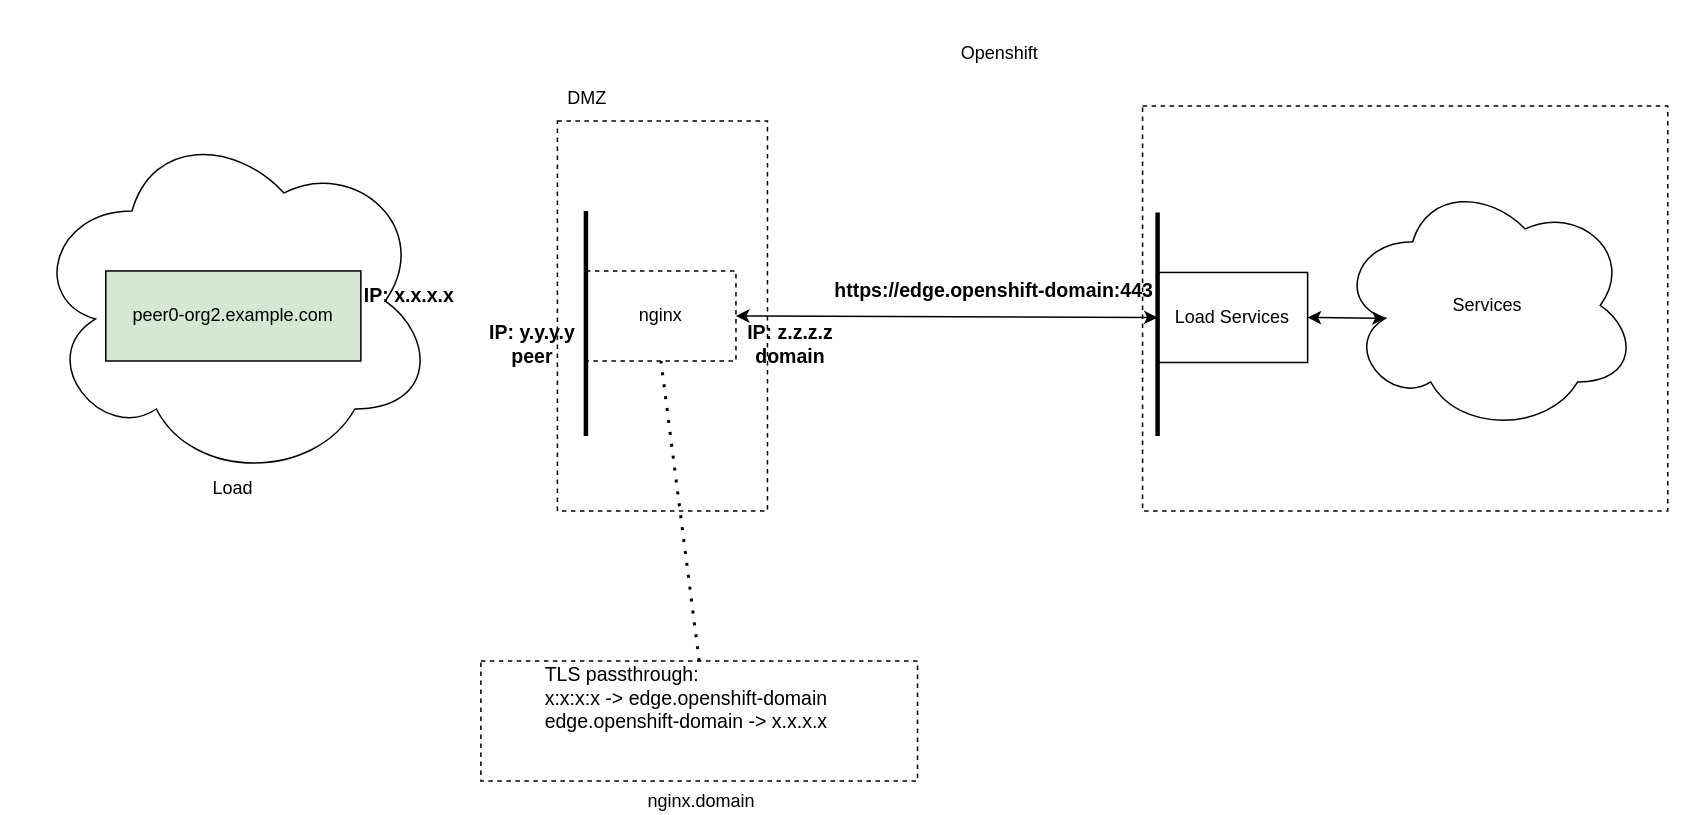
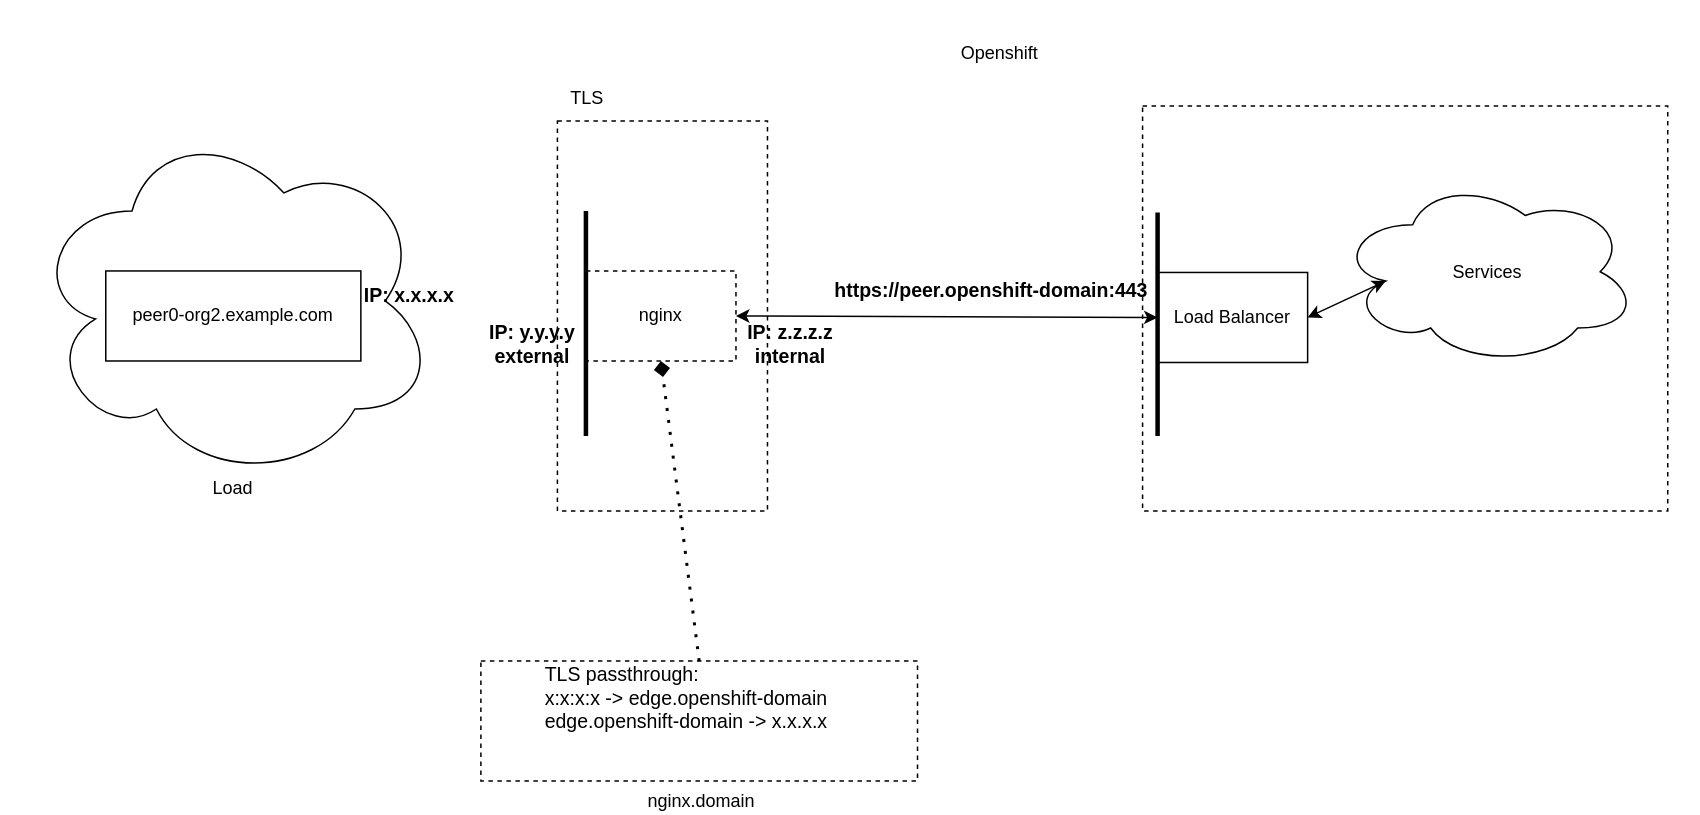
  <mxCell id="0" />
  <mxCell id="1" parent="0" />
  <mxCell id="2" value="" style="ellipse;shape=cloud;whiteSpace=wrap;html=1;fillColor=none;" vertex="1" parent="1"><mxGeometry x="20" y="80" width="270" height="240" as="geometry" /></mxCell>
- <mxCell id="3" value="peer0-org2.example.com" style="rounded=0;whiteSpace=wrap;html=1;fillColor=#d5e8d4;" vertex="1" parent="1"><mxGeometry x="70" y="180" width="170" height="60" as="geometry" /></mxCell>
+ <mxCell id="3" value="peer0-org2.example.com" style="rounded=0;whiteSpace=wrap;html=1;" vertex="1" parent="1"><mxGeometry x="70" y="180" width="170" height="60" as="geometry" /></mxCell>
  <mxCell id="4" value="" style="rounded=0;whiteSpace=wrap;html=1;fillColor=none;dashed=1;" vertex="1" parent="1"><mxGeometry x="371" y="80" width="140" height="260" as="geometry" /></mxCell>
  <mxCell id="5" value="" style="endArrow=none;html=1;rounded=0;strokeWidth=3;" edge="1" parent="1"><mxGeometry width="50" height="50" relative="1" as="geometry"><mxPoint x="390" y="290" as="sourcePoint" /><mxPoint x="390" y="140" as="targetPoint" /></mxGeometry></mxCell>
  <mxCell id="6" value="nginx" style="rounded=0;whiteSpace=wrap;html=1;fillColor=none;dashed=1;" vertex="1" parent="1"><mxGeometry x="390" y="180" width="100" height="60" as="geometry" /></mxCell>
- <mxCell id="7" value="DMZ" style="text;html=1;strokeColor=none;fillColor=none;align=center;verticalAlign=middle;whiteSpace=wrap;rounded=0;" vertex="1" parent="1"><mxGeometry x="361" y="50" width="60" height="30" as="geometry" /></mxCell>
+ <mxCell id="7" value="TLS" style="text;html=1;strokeColor=none;fillColor=none;align=center;verticalAlign=middle;whiteSpace=wrap;rounded=0;" vertex="1" parent="1"><mxGeometry x="361" y="50" width="60" height="30" as="geometry" /></mxCell>
  <mxCell id="8" value="" style="rounded=0;whiteSpace=wrap;html=1;fillColor=none;dashed=1;" vertex="1" parent="1"><mxGeometry x="761" y="70" width="350" height="270" as="geometry" /></mxCell>
  <mxCell id="9" value="Openshift" style="text;html=1;strokeColor=none;fillColor=none;align=center;verticalAlign=middle;whiteSpace=wrap;rounded=0;" vertex="1" parent="1"><mxGeometry x="636" y="20" width="60" height="30" as="geometry" /></mxCell>
- <mxCell id="10" value="Load Services" style="rounded=0;whiteSpace=wrap;html=1;fillColor=none;" vertex="1" parent="1"><mxGeometry x="771" y="181" width="100" height="60" as="geometry" /></mxCell>
+ <mxCell id="10" value="Load Balancer" style="rounded=0;whiteSpace=wrap;html=1;fillColor=none;" vertex="1" parent="1"><mxGeometry x="771" y="181" width="100" height="60" as="geometry" /></mxCell>
  <mxCell id="11" value="" style="endArrow=none;html=1;rounded=0;strokeWidth=3;" edge="1" parent="1"><mxGeometry width="50" height="50" relative="1" as="geometry"><mxPoint x="771" y="290" as="sourcePoint" /><mxPoint x="771" y="141" as="targetPoint" /></mxGeometry></mxCell>
  <mxCell id="12" value="" style="endArrow=classic;startArrow=classic;html=1;rounded=0;strokeWidth=1;exitX=1;exitY=0.5;exitDx=0;exitDy=0;entryX=0;entryY=0.5;entryDx=0;entryDy=0;" edge="1" parent="1" source="6" target="10"><mxGeometry width="50" height="50" relative="1" as="geometry"><mxPoint x="480" y="250" as="sourcePoint" /><mxPoint x="610" y="150" as="targetPoint" /></mxGeometry></mxCell>
- <mxCell id="13" value="Services" style="ellipse;shape=cloud;whiteSpace=wrap;html=1;fillColor=none;" vertex="1" parent="1"><mxGeometry x="891" y="118" width="200" height="170" as="geometry" /></mxCell>
+ <mxCell id="13" value="Services" style="ellipse;shape=cloud;whiteSpace=wrap;html=1;fillColor=none;" vertex="1" parent="1"><mxGeometry x="891" y="118" width="200" height="125" as="geometry" /></mxCell>
  <mxCell id="14" value="" style="endArrow=classic;startArrow=classic;html=1;rounded=0;strokeWidth=1;exitX=1;exitY=0.5;exitDx=0;exitDy=0;entryX=0.16;entryY=0.55;entryDx=0;entryDy=0;entryPerimeter=0;" edge="1" parent="1" source="10" target="13"><mxGeometry width="50" height="50" relative="1" as="geometry"><mxPoint x="881" y="230" as="sourcePoint" /><mxPoint x="931" y="180" as="targetPoint" /></mxGeometry></mxCell>
  <mxCell id="15" value="Load" style="text;html=1;strokeColor=none;fillColor=none;align=center;verticalAlign=middle;whiteSpace=wrap;rounded=0;" vertex="1" parent="1"><mxGeometry x="125" y="310" width="60" height="30" as="geometry" /></mxCell>
- <mxCell id="16" value="" style="endArrow=none;dashed=1;html=1;dashPattern=1 3;strokeWidth=2;rounded=0;entryX=0.5;entryY=1;entryDx=0;entryDy=0;exitX=0.5;exitY=0;exitDx=0;exitDy=0;" edge="1" parent="1" source="22" target="6"><mxGeometry width="50" height="50" relative="1" as="geometry"><mxPoint x="581" y="430" as="sourcePoint" /><mxPoint x="460" y="230" as="targetPoint" /></mxGeometry></mxCell>
- <mxCell id="17" value="&lt;b style=&quot;font-size: 13px&quot;&gt;https://edge.openshift-domain:443&lt;/b&gt;" style="text;html=1;strokeColor=none;fillColor=none;align=left;verticalAlign=middle;whiteSpace=wrap;rounded=0;dashed=1;fontSize=13;" vertex="1" parent="1"><mxGeometry x="554" y="178" width="230" height="30" as="geometry" /></mxCell>
+ <mxCell id="16" value="" style="endArrow=diamond;dashed=1;html=1;dashPattern=1 3;strokeWidth=2;rounded=0;entryX=0.5;entryY=1;entryDx=0;entryDy=0;exitX=0.5;exitY=0;exitDx=0;exitDy=0;" edge="1" parent="1" source="22" target="6"><mxGeometry width="50" height="50" relative="1" as="geometry"><mxPoint x="581" y="430" as="sourcePoint" /><mxPoint x="460" y="230" as="targetPoint" /></mxGeometry></mxCell>
+ <mxCell id="17" value="&lt;b style=&quot;font-size: 13px&quot;&gt;https://peer.openshift-domain:443&lt;/b&gt;" style="text;html=1;strokeColor=none;fillColor=none;align=left;verticalAlign=middle;whiteSpace=wrap;rounded=0;dashed=1;fontSize=13;" vertex="1" parent="1"><mxGeometry x="554" y="178" width="230" height="30" as="geometry" /></mxCell>
  <mxCell id="18" value="IP: x.x.x.x" style="text;html=1;strokeColor=none;fillColor=none;align=center;verticalAlign=middle;whiteSpace=wrap;rounded=0;dashed=1;fontSize=13;fontStyle=1" vertex="1" parent="1"><mxGeometry x="237" y="181" width="71" height="30" as="geometry" /></mxCell>
  <mxCell id="19" value="TLS passthrough:&lt;br&gt;x:x:x:x -&amp;gt; edge.openshift-domain&lt;br&gt;edge.openshift-domain -&amp;gt; x.x.x.x" style="text;html=1;strokeColor=none;fillColor=none;align=left;verticalAlign=middle;whiteSpace=wrap;rounded=0;dashed=1;fontSize=13;labelPosition=center;verticalLabelPosition=middle;" vertex="1" parent="1"><mxGeometry x="361" y="420" width="200" height="90" as="geometry" /></mxCell>
- <mxCell id="20" value="IP: z.z.z.z&lt;br&gt;domain" style="text;html=1;strokeColor=none;fillColor=none;align=center;verticalAlign=middle;whiteSpace=wrap;rounded=0;dashed=1;fontSize=13;fontStyle=1" vertex="1" parent="1"><mxGeometry x="491" y="214" width="71" height="30" as="geometry" /></mxCell>
- <mxCell id="21" value="IP: y.y.y.y&lt;br&gt;peer" style="text;html=1;strokeColor=none;fillColor=none;align=center;verticalAlign=middle;whiteSpace=wrap;rounded=0;dashed=1;fontSize=13;fontStyle=1" vertex="1" parent="1"><mxGeometry x="319" y="214" width="71" height="30" as="geometry" /></mxCell>
+ <mxCell id="20" value="IP: z.z.z.z&lt;br&gt;internal" style="text;html=1;strokeColor=none;fillColor=none;align=center;verticalAlign=middle;whiteSpace=wrap;rounded=0;dashed=1;fontSize=13;fontStyle=1" vertex="1" parent="1"><mxGeometry x="491" y="214" width="71" height="30" as="geometry" /></mxCell>
+ <mxCell id="21" value="IP: y.y.y.y&lt;br&gt;external" style="text;html=1;strokeColor=none;fillColor=none;align=center;verticalAlign=middle;whiteSpace=wrap;rounded=0;dashed=1;fontSize=13;fontStyle=1" vertex="1" parent="1"><mxGeometry x="319" y="214" width="71" height="30" as="geometry" /></mxCell>
  <mxCell id="22" value="&amp;nbsp;nginx.domain" style="rounded=0;whiteSpace=wrap;html=1;fillColor=none;dashed=1;labelPosition=center;verticalLabelPosition=bottom;align=center;verticalAlign=top;" vertex="1" parent="1"><mxGeometry x="320" y="440" width="291" height="80" as="geometry" /></mxCell>
